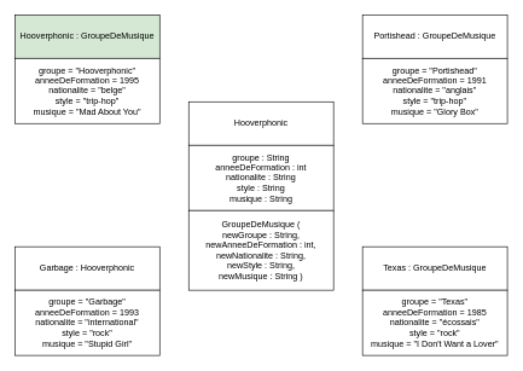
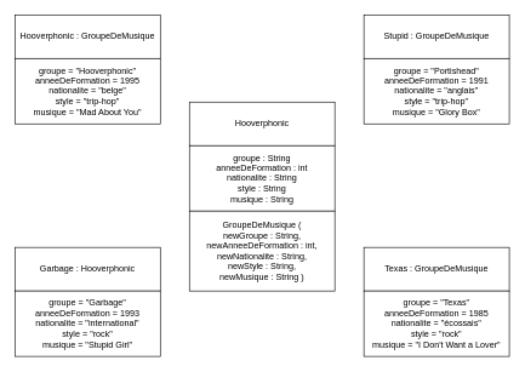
  <mxCell id="0" />
  <mxCell id="1" parent="0" />
  <mxCell id="2" value="Hooverphonic" style="rounded=0;whiteSpace=wrap;html=1;" parent="1" vertex="1"><mxGeometry x="260" y="140" width="200" height="60" as="geometry" /></mxCell>
  <mxCell id="3" value="groupe : String&lt;br&gt;anneeDeFormation&amp;nbsp;: int&lt;br&gt;nationalite : String&lt;br&gt;style : String&lt;br&gt;musique : String" style="rounded=0;whiteSpace=wrap;html=1;" parent="1" vertex="1"><mxGeometry x="260" y="200" width="200" height="90" as="geometry" /></mxCell>
- <mxCell id="4" value="Hooverphonic : GroupeDeMusique" style="rounded=0;whiteSpace=wrap;html=1;fillColor=#d5e8d4;" parent="1" vertex="1"><mxGeometry x="20" y="20" width="200" height="60" as="geometry" /></mxCell>
+ <mxCell id="4" value="Hooverphonic : GroupeDeMusique" style="rounded=0;whiteSpace=wrap;html=1;" parent="1" vertex="1"><mxGeometry x="20" y="20" width="200" height="60" as="geometry" /></mxCell>
  <mxCell id="5" value="groupe = &quot;Hooverphonic&quot;&lt;br&gt;anneeDeFormation = 1995&lt;br&gt;nationalite = &quot;belge&quot;&lt;br&gt;style = &quot;trip-hop&quot;&lt;br&gt;musique = &quot;Mad About You&quot;" style="rounded=0;whiteSpace=wrap;html=1;" parent="1" vertex="1"><mxGeometry x="20" y="80" width="200" height="90" as="geometry" /></mxCell>
- <mxCell id="6" value="Portishead : GroupeDeMusique" style="rounded=0;whiteSpace=wrap;html=1;" parent="1" vertex="1"><mxGeometry x="500" y="20" width="200" height="60" as="geometry" /></mxCell>
+ <mxCell id="6" value="Stupid : GroupeDeMusique" style="rounded=0;whiteSpace=wrap;html=1;" parent="1" vertex="1"><mxGeometry x="500" y="20" width="200" height="60" as="geometry" /></mxCell>
  <mxCell id="7" value="groupe = &quot;Portishead&quot;&lt;br&gt;anneeDeFormation = 1991&lt;br&gt;nationalite = &quot;anglais&quot;&lt;br&gt;style = &quot;trip-hop&quot;&lt;br&gt;musique = &quot;Glory Box&quot;" style="rounded=0;whiteSpace=wrap;html=1;" parent="1" vertex="1"><mxGeometry x="500" y="80" width="200" height="90" as="geometry" /></mxCell>
  <mxCell id="8" value="Garbage : Hooverphonic" style="rounded=0;whiteSpace=wrap;html=1;" parent="1" vertex="1"><mxGeometry x="20" y="340" width="200" height="60" as="geometry" /></mxCell>
  <mxCell id="9" value="groupe = &quot;Garbage&quot;&lt;br&gt;anneeDeFormation&amp;nbsp;= 1993&lt;br&gt;nationalite = &quot;international&quot;&lt;br&gt;style = &quot;rock&quot;&lt;br&gt;musique = &quot;Stupid Girl&quot;" style="rounded=0;whiteSpace=wrap;html=1;" parent="1" vertex="1"><mxGeometry x="20" y="400" width="200" height="90" as="geometry" /></mxCell>
  <mxCell id="10" value="Texas : GroupeDeMusique" style="rounded=0;whiteSpace=wrap;html=1;" parent="1" vertex="1"><mxGeometry x="500" y="340" width="200" height="60" as="geometry" /></mxCell>
  <mxCell id="11" value="groupe = &quot;Texas&quot;&lt;br&gt;anneeDeFormation&amp;nbsp;= 1985&lt;br&gt;nationalite = &quot;écossais&quot;&lt;br&gt;style = &quot;rock&quot;&lt;br&gt;musique = &quot;I Don't Want a Lover&quot;" style="rounded=0;whiteSpace=wrap;html=1;" parent="1" vertex="1"><mxGeometry x="500" y="400" width="200" height="90" as="geometry" /></mxCell>
  <mxCell id="12" value="GroupeDeMusique ( &lt;br&gt;newGroupe : String, &lt;br&gt;newAnneeDeFormation : int, &lt;br&gt;newNationalite : String,&lt;br&gt;newStyle : String,&lt;br&gt;newMusique : String )" style="rounded=0;whiteSpace=wrap;html=1;" parent="1" vertex="1"><mxGeometry x="260" y="290" width="200" height="110" as="geometry" /></mxCell>
